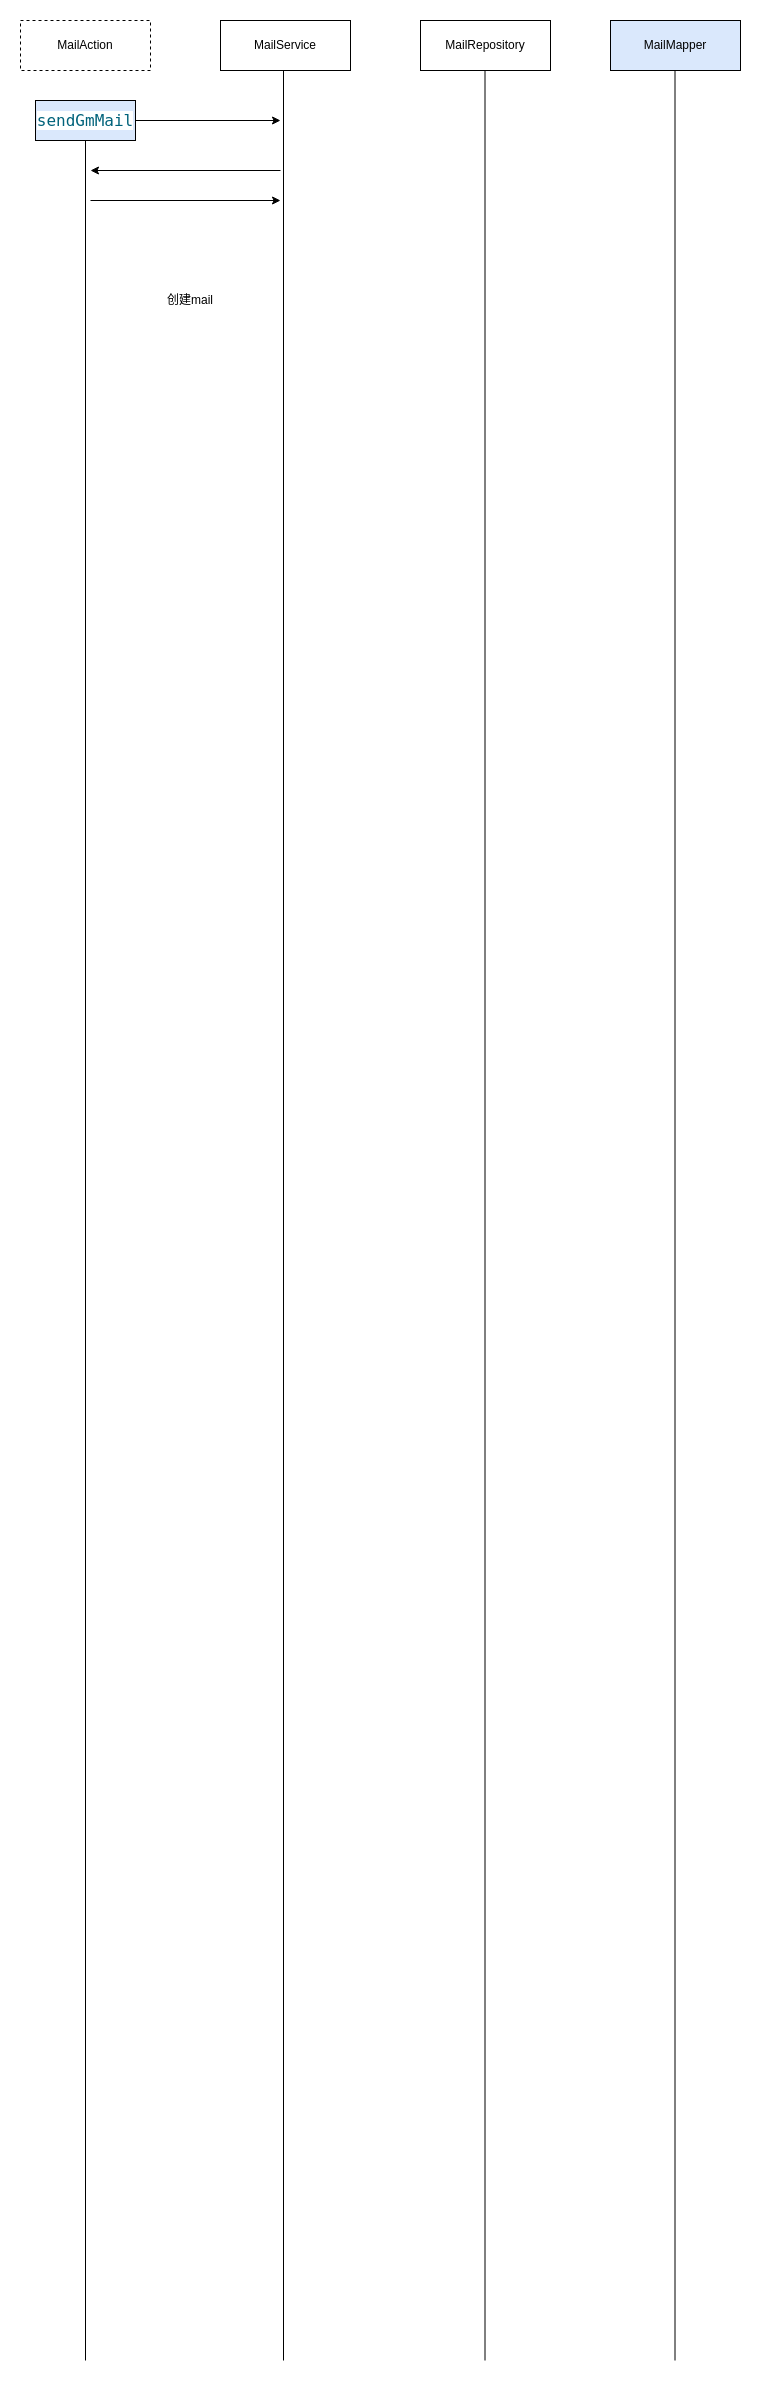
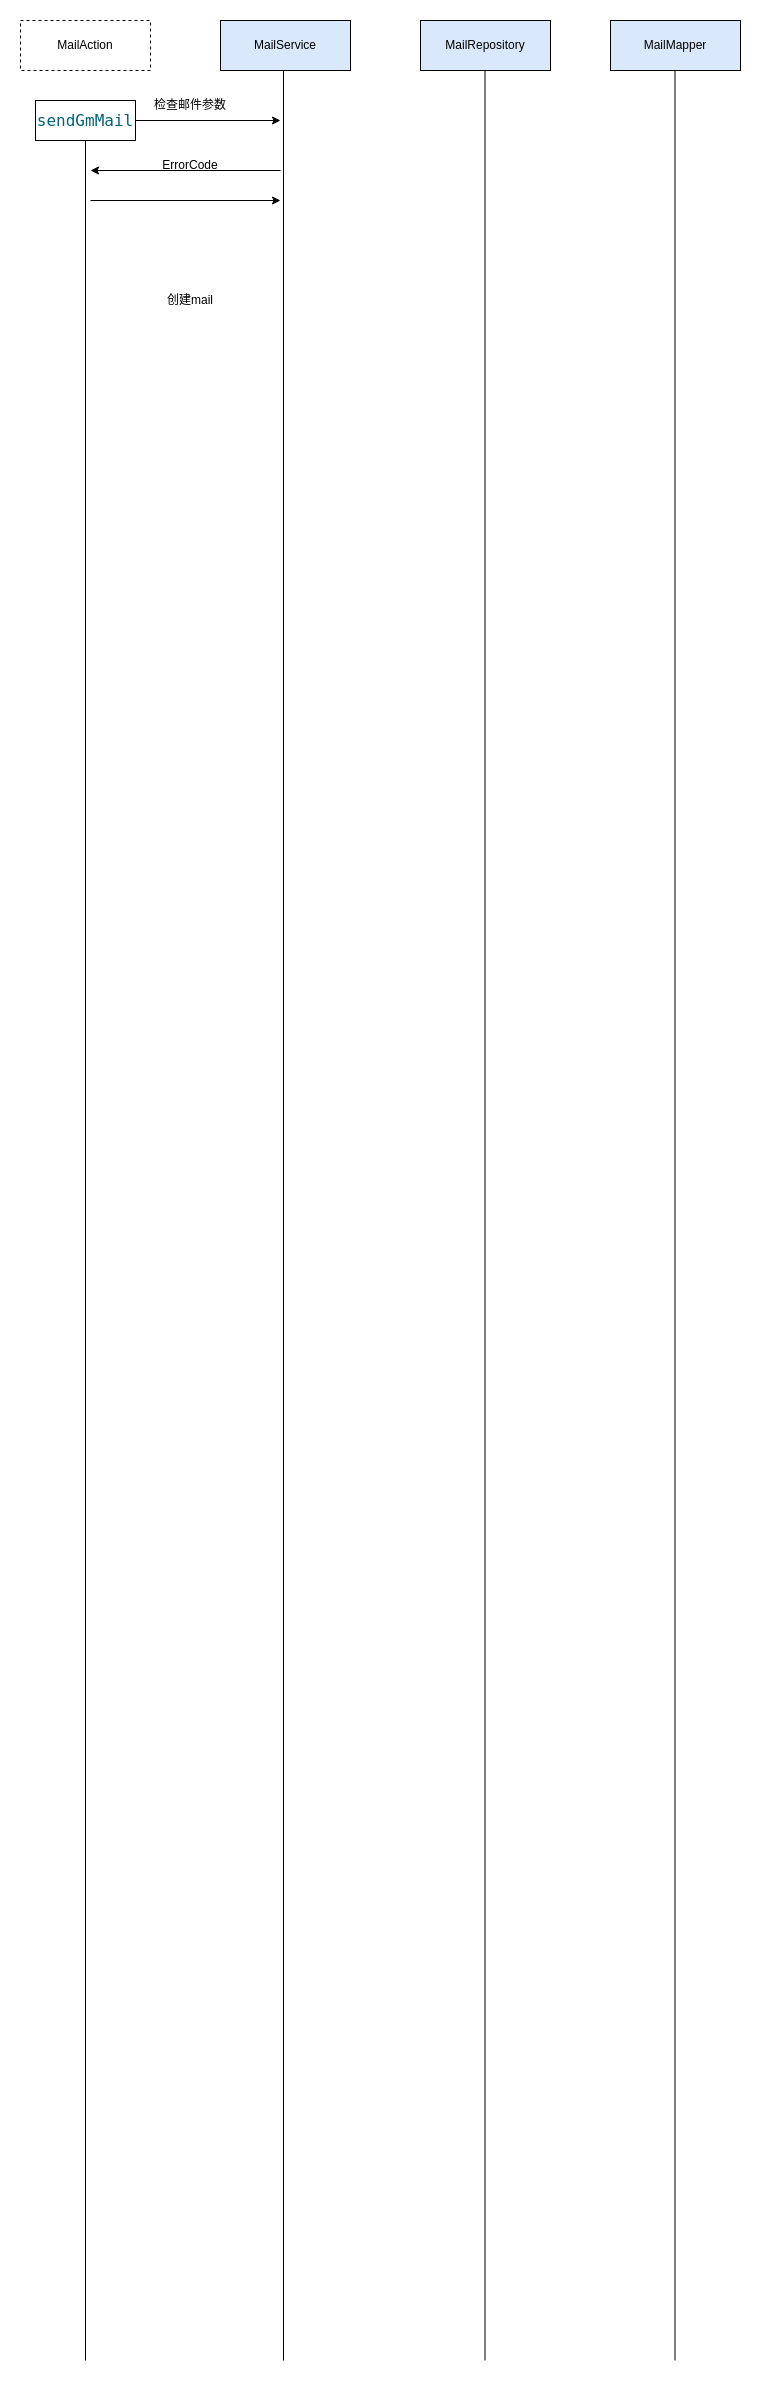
  <mxCell id="0" />
  <mxCell id="1" parent="0" />
  <mxCell id="2" value="MailAction" style="rounded=0;whiteSpace=wrap;html=1;dashed=1;" vertex="1" parent="1"><mxGeometry x="20" y="20" width="130" height="50" as="geometry" /></mxCell>
- <mxCell id="3" value="MailService" style="rounded=0;whiteSpace=wrap;html=1;" vertex="1" parent="1"><mxGeometry x="220" y="20" width="130" height="50" as="geometry" /></mxCell>
- <mxCell id="4" value="MailRepository" style="rounded=0;whiteSpace=wrap;html=1;" vertex="1" parent="1"><mxGeometry x="420" y="20" width="130" height="50" as="geometry" /></mxCell>
+ <mxCell id="3" value="MailService" style="rounded=0;whiteSpace=wrap;html=1;fillColor=#dae8fc;" vertex="1" parent="1"><mxGeometry x="220" y="20" width="130" height="50" as="geometry" /></mxCell>
+ <mxCell id="4" value="MailRepository" style="rounded=0;whiteSpace=wrap;html=1;fillColor=#dae8fc;" vertex="1" parent="1"><mxGeometry x="420" y="20" width="130" height="50" as="geometry" /></mxCell>
  <mxCell id="5" value="MailMapper" style="rounded=0;whiteSpace=wrap;html=1;fillColor=#dae8fc;" vertex="1" parent="1"><mxGeometry x="610" y="20" width="130" height="50" as="geometry" /></mxCell>
  <mxCell id="6" value="" style="endArrow=none;html=1;rounded=0;entryX=0.5;entryY=1;entryDx=0;entryDy=0;" edge="1" parent="1"><mxGeometry width="50" height="50" relative="1" as="geometry"><mxPoint x="283" y="2360" as="sourcePoint" /><mxPoint x="283" y="70" as="targetPoint" /></mxGeometry></mxCell>
  <mxCell id="7" value="" style="endArrow=none;html=1;rounded=0;entryX=0.5;entryY=1;entryDx=0;entryDy=0;" edge="1" parent="1"><mxGeometry width="50" height="50" relative="1" as="geometry"><mxPoint x="484.5" y="2360" as="sourcePoint" /><mxPoint x="484.5" y="70" as="targetPoint" /></mxGeometry></mxCell>
  <mxCell id="8" value="" style="endArrow=none;html=1;rounded=0;entryX=0.5;entryY=1;entryDx=0;entryDy=0;" edge="1" parent="1"><mxGeometry width="50" height="50" relative="1" as="geometry"><mxPoint x="674.5" y="2360" as="sourcePoint" /><mxPoint x="674.5" y="70" as="targetPoint" /></mxGeometry></mxCell>
  <mxCell id="9" value="" style="endArrow=classic;html=1;rounded=0;" edge="1" parent="1"><mxGeometry width="50" height="50" relative="1" as="geometry"><mxPoint x="90" y="120" as="sourcePoint" /><mxPoint x="280" y="120" as="targetPoint" /></mxGeometry></mxCell>
- <mxCell id="11" value="&lt;pre style=&quot;background-color:#ffffff;color:#080808;font-family:'宋体',monospace;font-size:12.0pt;&quot;&gt;&lt;span style=&quot;color:#00627a;&quot;&gt;sendGmMail&lt;/span&gt;&lt;/pre&gt;" style="rounded=0;whiteSpace=wrap;html=1;fillColor=#dae8fc;" vertex="1" parent="1"><mxGeometry x="35" y="100" width="100" height="40" as="geometry" /></mxCell>
+ <mxCell id="10" value="检查邮件参数" style="text;html=1;strokeColor=none;fillColor=none;align=center;verticalAlign=middle;whiteSpace=wrap;rounded=0;" vertex="1" parent="1"><mxGeometry x="140" y="90" width="100" height="30" as="geometry" /></mxCell>
+ <mxCell id="11" value="&lt;pre style=&quot;background-color:#ffffff;color:#080808;font-family:'宋体',monospace;font-size:12.0pt;&quot;&gt;&lt;span style=&quot;color:#00627a;&quot;&gt;sendGmMail&lt;/span&gt;&lt;/pre&gt;" style="rounded=0;whiteSpace=wrap;html=1;" vertex="1" parent="1"><mxGeometry x="35" y="100" width="100" height="40" as="geometry" /></mxCell>
  <mxCell id="12" value="" style="endArrow=none;html=1;rounded=0;entryX=0.5;entryY=1;entryDx=0;entryDy=0;" edge="1" parent="1" target="11"><mxGeometry width="50" height="50" relative="1" as="geometry"><mxPoint x="85" y="2360" as="sourcePoint" /><mxPoint x="85" y="70" as="targetPoint" /></mxGeometry></mxCell>
  <mxCell id="13" value="" style="endArrow=classic;html=1;rounded=0;" edge="1" parent="1"><mxGeometry width="50" height="50" relative="1" as="geometry"><mxPoint x="280" y="170" as="sourcePoint" /><mxPoint x="90" y="170" as="targetPoint" /></mxGeometry></mxCell>
+ <mxCell id="14" value="ErrorCode" style="text;html=1;strokeColor=none;fillColor=none;align=center;verticalAlign=middle;whiteSpace=wrap;rounded=0;" vertex="1" parent="1"><mxGeometry x="160" y="150" width="60" height="30" as="geometry" /></mxCell>
  <mxCell id="15" value="" style="endArrow=classic;html=1;rounded=0;" edge="1" parent="1"><mxGeometry width="50" height="50" relative="1" as="geometry"><mxPoint x="90" y="200" as="sourcePoint" /><mxPoint x="280" y="200" as="targetPoint" /></mxGeometry></mxCell>
  <mxCell id="16" value="创建mail" style="text;html=1;strokeColor=none;fillColor=none;align=center;verticalAlign=middle;whiteSpace=wrap;rounded=0;" vertex="1" parent="1"><mxGeometry x="160" y="285" width="60" height="30" as="geometry" /></mxCell>
